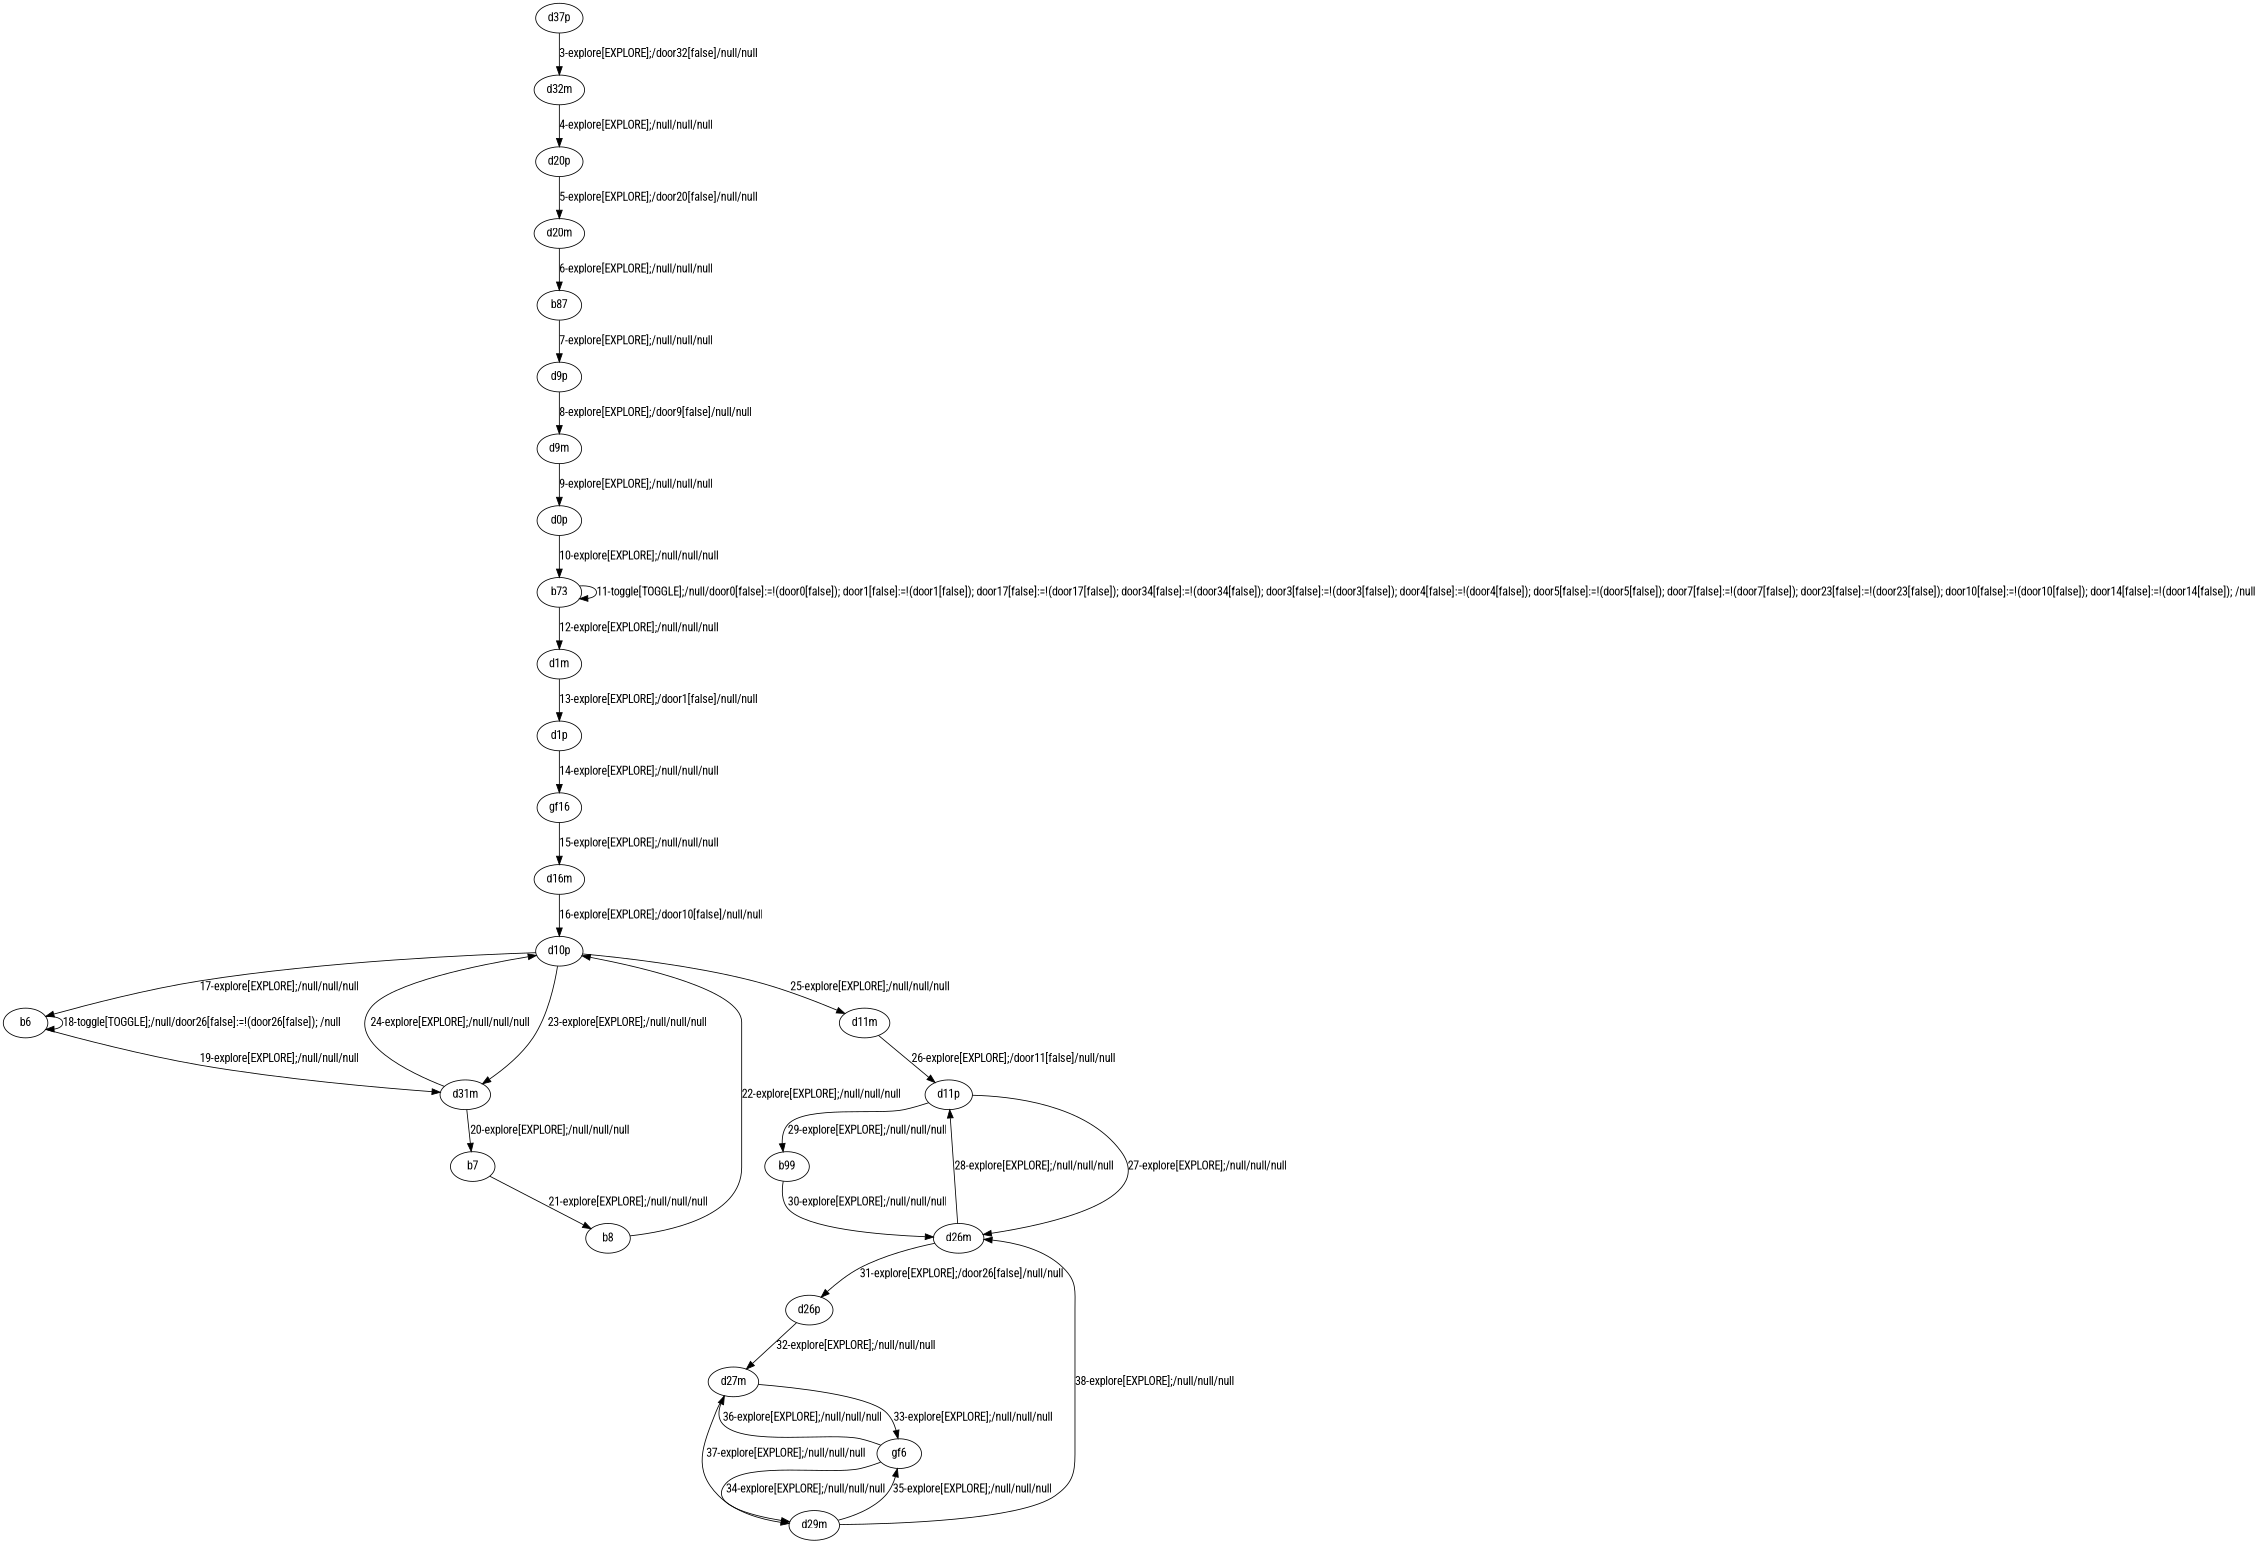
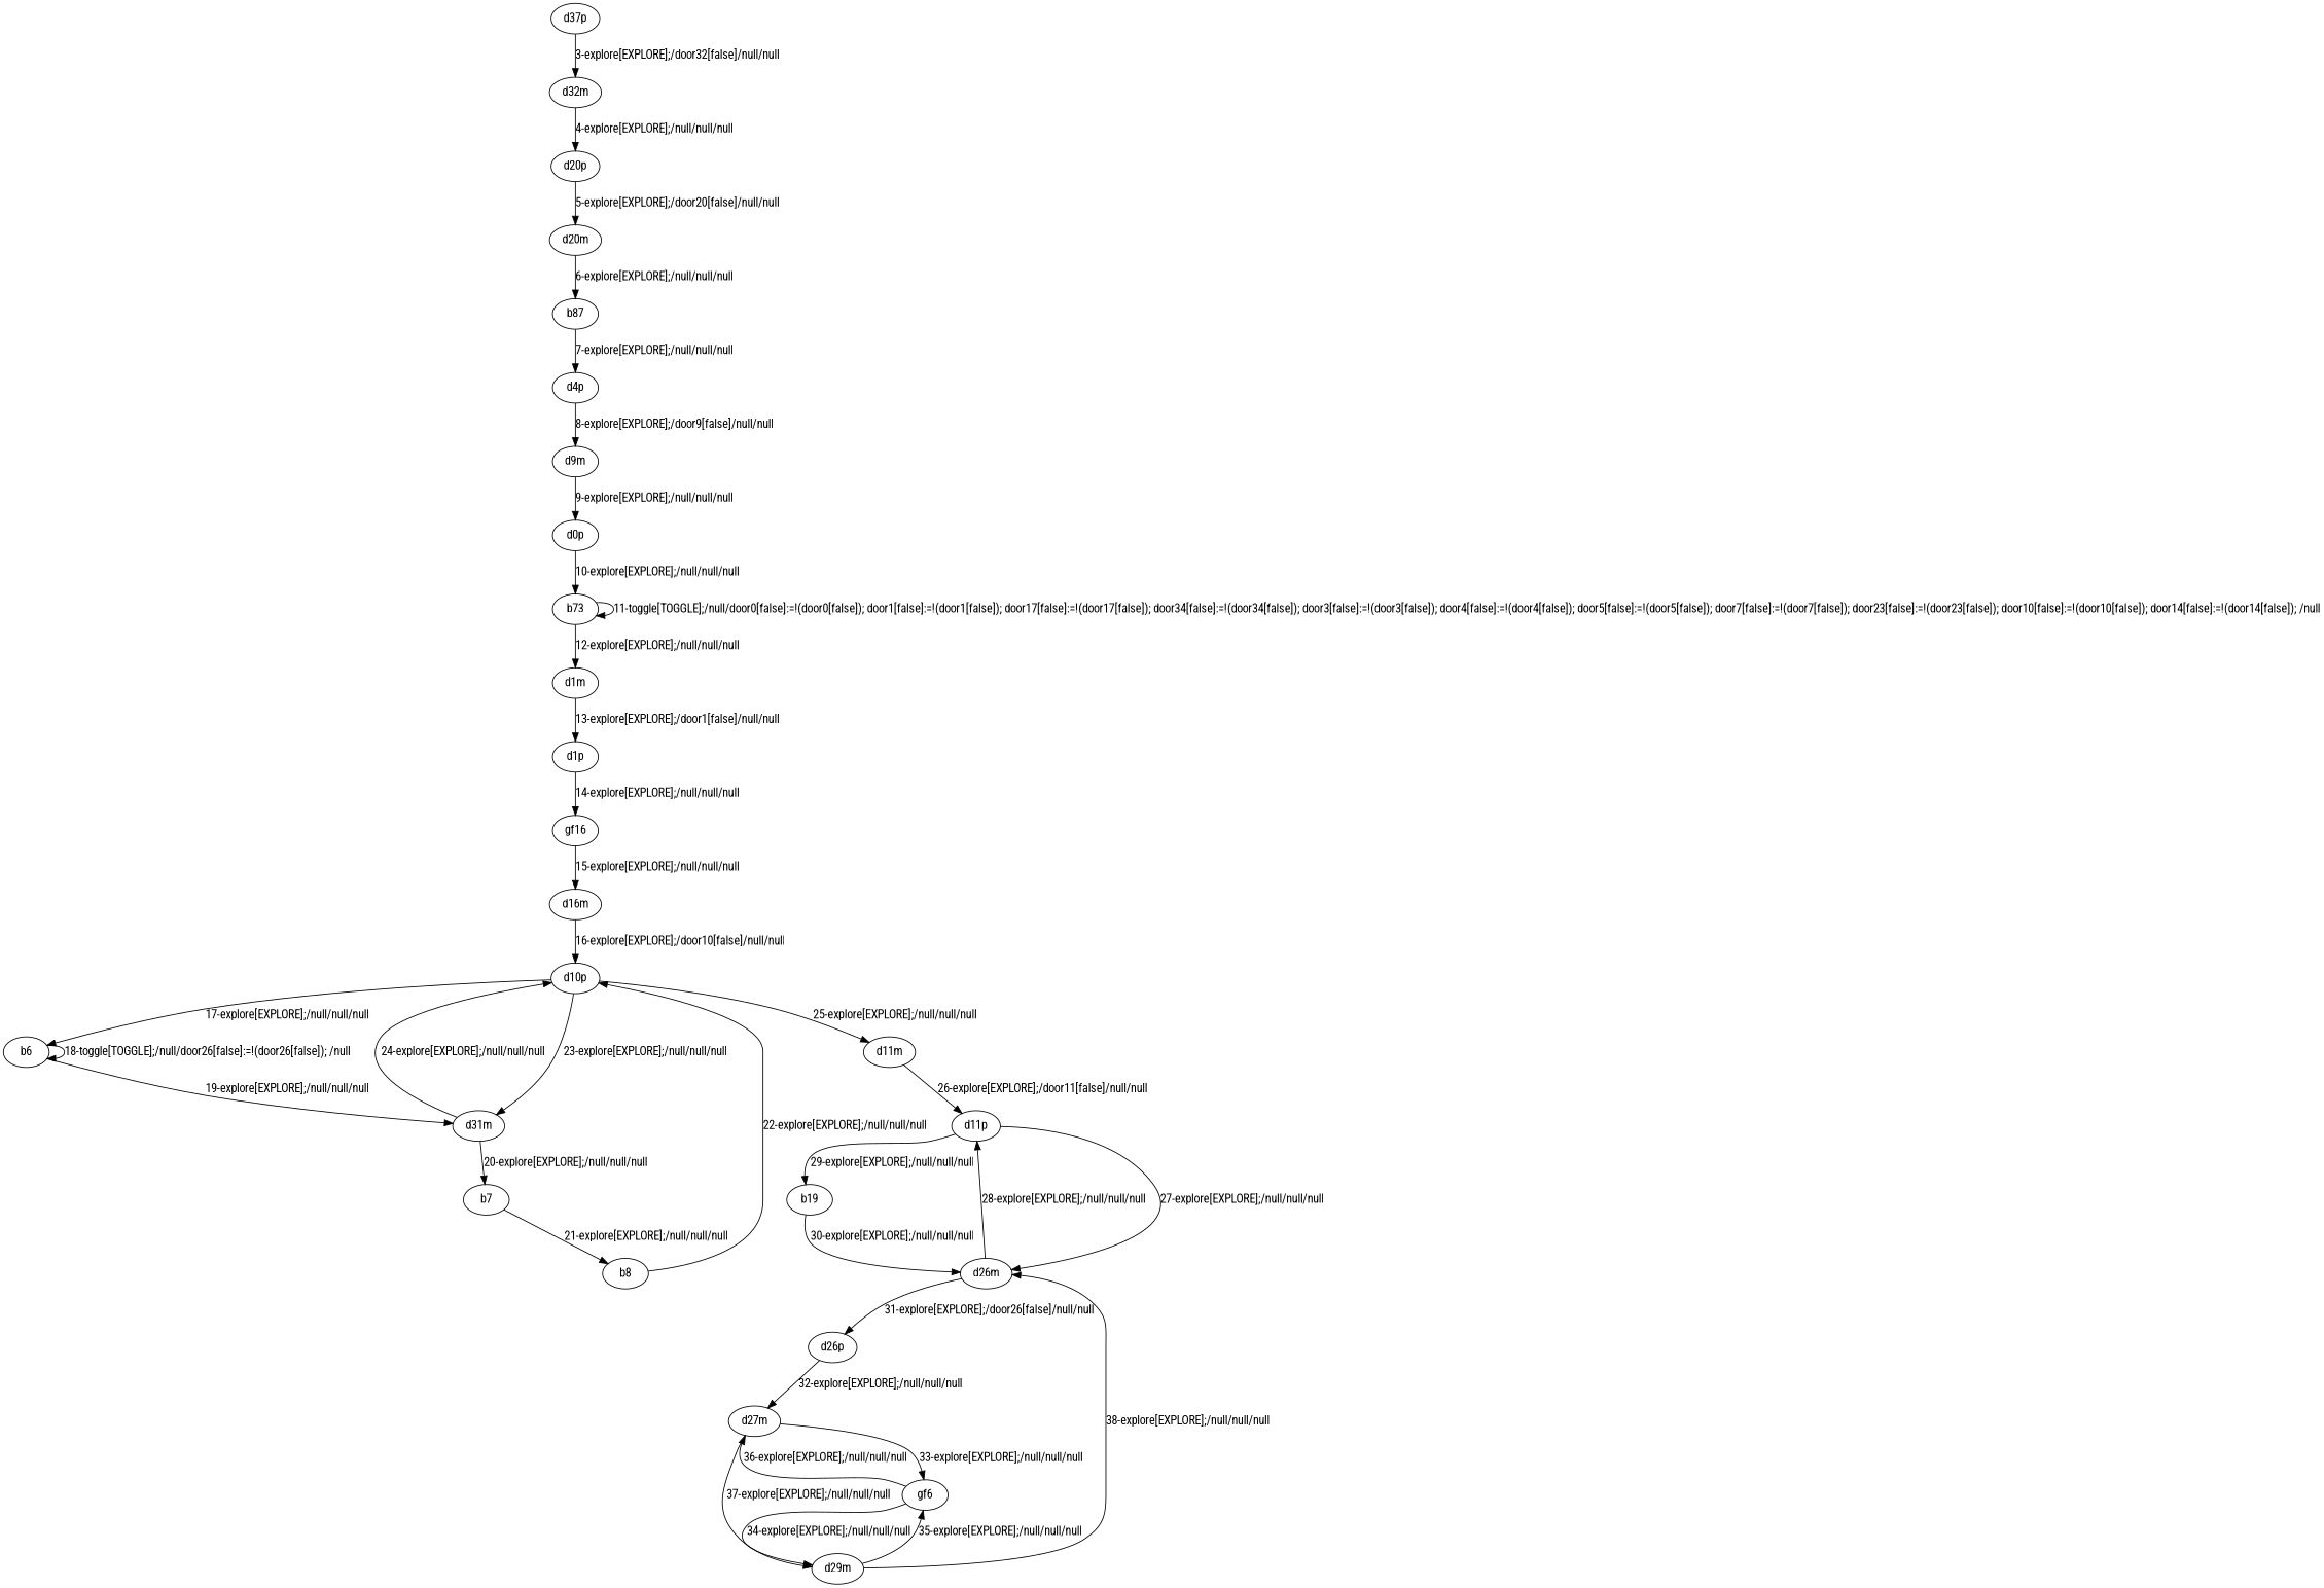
  digraph {
    fontname="Roboto Condensed"
    node [fontname="Roboto Condensed"]
    edge [fontname="Roboto Condensed"]
    n1 [label=d37p]
    d32m
    d20p
    d20m
    b87
-   d9p
+   d9p [label=d4p]
    d9m
    d0p
    b73
    d1m
    d1p
    gf16
    n13 [label=d16m]
    d10p
    b6
    d31m
    d11m
    b7
    d11p
    b8
    d26m
-   b19 [label=b99]
+   b19
    d26p
    d27m
    gf6
    d29m
    n1 -> d32m [label="3-explore[EXPLORE];/door32[false]/null/null"]
    d32m -> d20p [label="4-explore[EXPLORE];/null/null/null"]
    d20p -> d20m [label="5-explore[EXPLORE];/door20[false]/null/null"]
    d20m -> b87 [label="6-explore[EXPLORE];/null/null/null"]
    b87 -> d9p [label="7-explore[EXPLORE];/null/null/null"]
    d9p -> d9m [label="8-explore[EXPLORE];/door9[false]/null/null"]
    d9m -> d0p [label="9-explore[EXPLORE];/null/null/null"]
    d0p -> b73 [label="10-explore[EXPLORE];/null/null/null"]
    b73 -> b73 [label="11-toggle[TOGGLE];/null/door0[false]:=!(door0[false]); door1[false]:=!(door1[false]); door17[false]:=!(door17[false]); door34[false]:=!(door34[false]); door3[false]:=!(door3[false]); door4[false]:=!(door4[false]); door5[false]:=!(door5[false]); door7[false]:=!(door7[false]); door23[false]:=!(door23[false]); door10[false]:=!(door10[false]); door14[false]:=!(door14[false]); /null"]
    b73 -> d1m [label="12-explore[EXPLORE];/null/null/null"]
    d1m -> d1p [label="13-explore[EXPLORE];/door1[false]/null/null"]
    d1p -> gf16 [label="14-explore[EXPLORE];/null/null/null"]
    gf16 -> n13 [label="15-explore[EXPLORE];/null/null/null"]
    n13 -> d10p [label="16-explore[EXPLORE];/door10[false]/null/null"]
    d10p -> b6 [label="17-explore[EXPLORE];/null/null/null"]
    d10p -> d31m [label="23-explore[EXPLORE];/null/null/null"]
    d10p -> d11m [label="25-explore[EXPLORE];/null/null/null"]
    b6 -> b6 [label="18-toggle[TOGGLE];/null/door26[false]:=!(door26[false]); /null"]
    b6 -> d31m [label="19-explore[EXPLORE];/null/null/null"]
    d31m -> d10p [label="24-explore[EXPLORE];/null/null/null"]
    d31m -> b7 [label="20-explore[EXPLORE];/null/null/null"]
    d11m -> d11p [label="26-explore[EXPLORE];/door11[false]/null/null"]
    b7 -> b8 [label="21-explore[EXPLORE];/null/null/null"]
    d11p -> d26m [label="27-explore[EXPLORE];/null/null/null"]
    d11p -> b19 [label="29-explore[EXPLORE];/null/null/null"]
    b8 -> d10p [label="22-explore[EXPLORE];/null/null/null"]
    d26m -> d11p [label="28-explore[EXPLORE];/null/null/null"]
    d26m -> d26p [label="31-explore[EXPLORE];/door26[false]/null/null"]
    b19 -> d26m [label="30-explore[EXPLORE];/null/null/null"]
    d26p -> d27m [label="32-explore[EXPLORE];/null/null/null"]
    d27m -> gf6 [label="33-explore[EXPLORE];/null/null/null"]
    d27m -> d29m [label="37-explore[EXPLORE];/null/null/null"]
    gf6 -> d27m [label="36-explore[EXPLORE];/null/null/null"]
    gf6 -> d29m [label="34-explore[EXPLORE];/null/null/null"]
    d29m -> d26m [label="38-explore[EXPLORE];/null/null/null"]
    d29m -> gf6 [label="35-explore[EXPLORE];/null/null/null"]
  }
